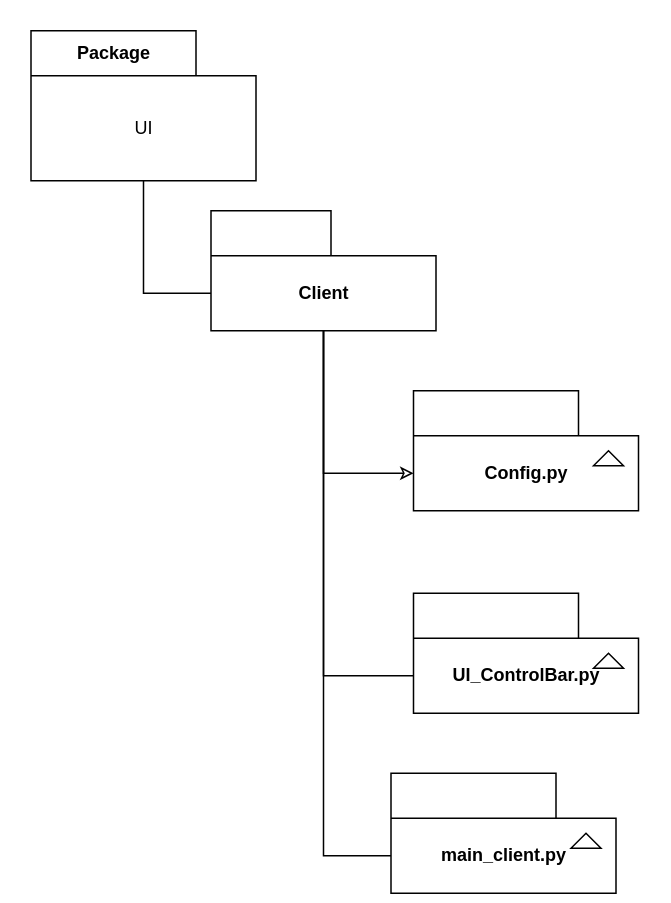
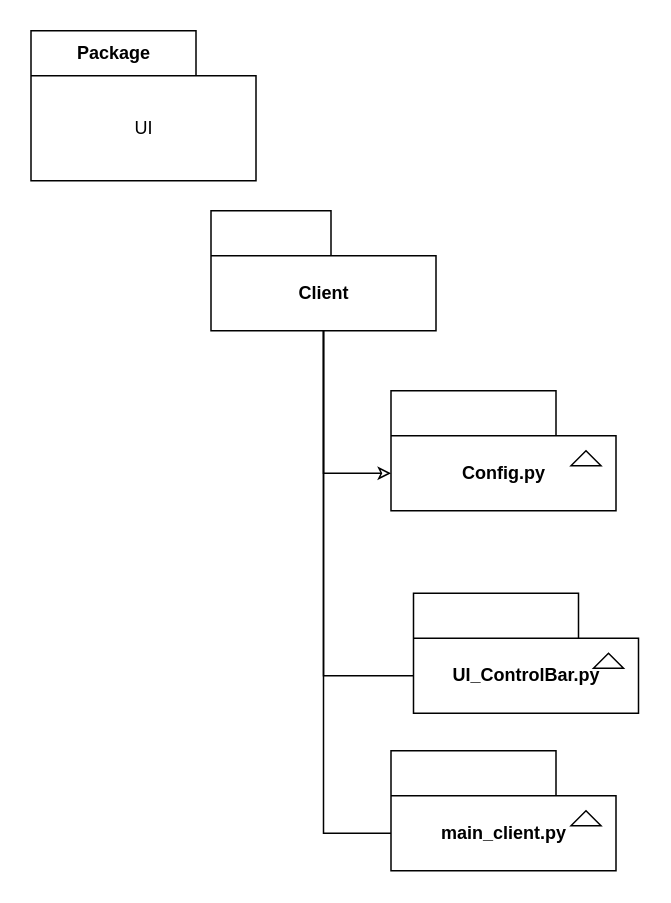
  <mxCell id="0" />
  <mxCell id="1" parent="0" />
- <mxCell id="2" style="edgeStyle=orthogonalEdgeStyle;rounded=0;orthogonalLoop=1;jettySize=auto;html=1;entryX=0;entryY=0;entryDx=0;entryDy=55;entryPerimeter=0;endArrow=none;endFill=0;" edge="1" parent="1" source="3" target="8"><mxGeometry relative="1" as="geometry" /></mxCell>
  <mxCell id="3" value="Package" style="shape=folder;fontStyle=1;tabWidth=110;tabHeight=30;tabPosition=left;html=1;boundedLbl=1;labelInHeader=1;container=1;collapsible=0;" vertex="1" parent="1"><mxGeometry x="20" y="20" width="150" height="100" as="geometry" /></mxCell>
  <mxCell id="4" value="UI" style="html=1;strokeColor=none;resizeWidth=1;resizeHeight=1;fillColor=none;part=1;connectable=0;allowArrows=0;deletable=0;" vertex="1" parent="3"><mxGeometry width="150" height="70" relative="1" as="geometry"><mxPoint y="30" as="offset" /></mxGeometry></mxCell>
  <mxCell id="5" style="edgeStyle=orthogonalEdgeStyle;rounded=0;orthogonalLoop=1;jettySize=auto;html=1;entryX=0;entryY=0;entryDx=0;entryDy=55;entryPerimeter=0;endArrow=classic;endFill=0;" edge="1" parent="1" source="8" target="9"><mxGeometry relative="1" as="geometry" /></mxCell>
  <mxCell id="6" style="edgeStyle=orthogonalEdgeStyle;rounded=0;orthogonalLoop=1;jettySize=auto;html=1;entryX=0;entryY=0;entryDx=0;entryDy=55;entryPerimeter=0;endArrow=none;endFill=0;" edge="1" parent="1" source="8" target="10"><mxGeometry relative="1" as="geometry" /></mxCell>
  <mxCell id="7" style="edgeStyle=orthogonalEdgeStyle;rounded=0;orthogonalLoop=1;jettySize=auto;html=1;entryX=0;entryY=0;entryDx=0;entryDy=55;entryPerimeter=0;endArrow=none;endFill=0;" edge="1" parent="1" source="8" target="11"><mxGeometry relative="1" as="geometry" /></mxCell>
  <mxCell id="8" value="Client" style="shape=folder;fontStyle=1;tabWidth=80;tabHeight=30;tabPosition=left;html=1;boundedLbl=1;" vertex="1" parent="1"><mxGeometry x="140" y="140" width="150" height="80" as="geometry" /></mxCell>
- <mxCell id="9" value="Config.py" style="shape=folder;fontStyle=1;tabWidth=110;tabHeight=30;tabPosition=left;html=1;boundedLbl=1;folderSymbol=triangle;" vertex="1" parent="1"><mxGeometry x="275" y="260" width="150" height="80" as="geometry" /></mxCell>
+ <mxCell id="9" value="Config.py" style="shape=folder;fontStyle=1;tabWidth=110;tabHeight=30;tabPosition=left;html=1;boundedLbl=1;folderSymbol=triangle;" vertex="1" parent="1"><mxGeometry x="260" y="260" width="150" height="80" as="geometry" /></mxCell>
  <mxCell id="10" value="UI_ControlBar.py" style="shape=folder;fontStyle=1;tabWidth=110;tabHeight=30;tabPosition=left;html=1;boundedLbl=1;folderSymbol=triangle;" vertex="1" parent="1"><mxGeometry x="275" y="395" width="150" height="80" as="geometry" /></mxCell>
- <mxCell id="11" value="main_client.py" style="shape=folder;fontStyle=1;tabWidth=110;tabHeight=30;tabPosition=left;html=1;boundedLbl=1;folderSymbol=triangle;" vertex="1" parent="1"><mxGeometry x="260" y="515" width="150" height="80" as="geometry" /></mxCell>
+ <mxCell id="11" value="main_client.py" style="shape=folder;fontStyle=1;tabWidth=110;tabHeight=30;tabPosition=left;html=1;boundedLbl=1;folderSymbol=triangle;" vertex="1" parent="1"><mxGeometry x="260" y="500" width="150" height="80" as="geometry" /></mxCell>
